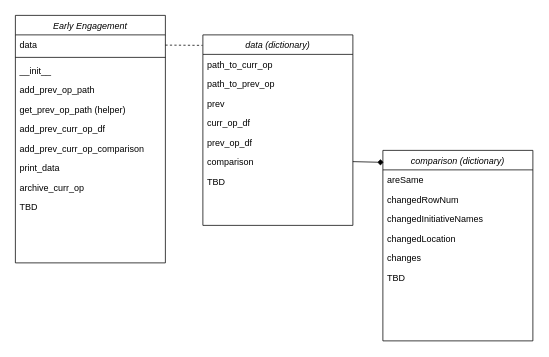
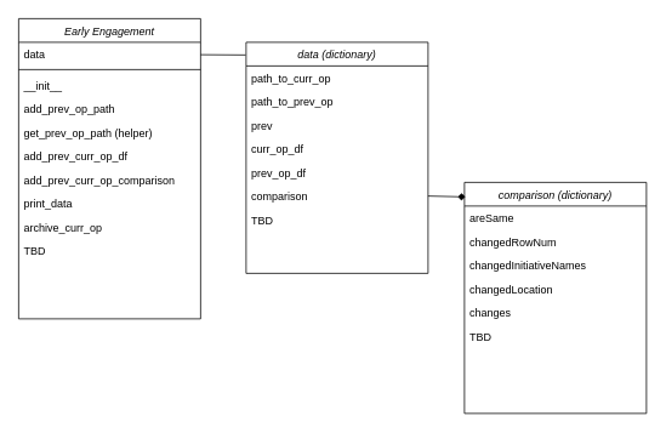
  <mxCell id="0" />
  <mxCell id="1" parent="0" />
  <mxCell id="2" value="Early Engagement" style="swimlane;fontStyle=2;align=center;verticalAlign=top;childLayout=stackLayout;horizontal=1;startSize=26;horizontalStack=0;resizeParent=1;resizeLast=0;collapsible=1;marginBottom=0;rounded=0;shadow=0;strokeWidth=1;fillColor=#FFFFFF;" parent="1" vertex="1"><mxGeometry x="20" y="20" width="200" height="330" as="geometry"><mxRectangle x="220" y="120" width="160" height="26" as="alternateBounds" /></mxGeometry></mxCell>
  <mxCell id="3" value="data" style="text;align=left;verticalAlign=top;spacingLeft=4;spacingRight=4;overflow=hidden;rotatable=0;points=[[0,0.5],[1,0.5]];portConstraint=eastwest;" parent="2" vertex="1"><mxGeometry y="26" width="200" height="26" as="geometry" /></mxCell>
  <mxCell id="4" value="" style="line;html=1;strokeWidth=1;align=left;verticalAlign=middle;spacingTop=-1;spacingLeft=3;spacingRight=3;rotatable=0;labelPosition=right;points=[];portConstraint=eastwest;" parent="2" vertex="1"><mxGeometry y="52" width="200" height="8" as="geometry" /></mxCell>
  <mxCell id="5" value="__init__" style="text;align=left;verticalAlign=top;spacingLeft=4;spacingRight=4;overflow=hidden;rotatable=0;points=[[0,0.5],[1,0.5]];portConstraint=eastwest;" parent="2" vertex="1"><mxGeometry y="60" width="200" height="26" as="geometry" /></mxCell>
  <mxCell id="6" value="add_prev_op_path" style="text;align=left;verticalAlign=top;spacingLeft=4;spacingRight=4;overflow=hidden;rotatable=0;points=[[0,0.5],[1,0.5]];portConstraint=eastwest;" vertex="1" parent="2"><mxGeometry y="86" width="200" height="26" as="geometry" /></mxCell>
  <mxCell id="7" value="get_prev_op_path (helper)" style="text;align=left;verticalAlign=top;spacingLeft=4;spacingRight=4;overflow=hidden;rotatable=0;points=[[0,0.5],[1,0.5]];portConstraint=eastwest;" vertex="1" parent="2"><mxGeometry y="112" width="200" height="26" as="geometry" /></mxCell>
  <mxCell id="8" value="add_prev_curr_op_df" style="text;align=left;verticalAlign=top;spacingLeft=4;spacingRight=4;overflow=hidden;rotatable=0;points=[[0,0.5],[1,0.5]];portConstraint=eastwest;" vertex="1" parent="2"><mxGeometry y="138" width="200" height="26" as="geometry" /></mxCell>
  <mxCell id="9" value="add_prev_curr_op_comparison" style="text;align=left;verticalAlign=top;spacingLeft=4;spacingRight=4;overflow=hidden;rotatable=0;points=[[0,0.5],[1,0.5]];portConstraint=eastwest;" vertex="1" parent="2"><mxGeometry y="164" width="200" height="26" as="geometry" /></mxCell>
  <mxCell id="10" value="print_data" style="text;align=left;verticalAlign=top;spacingLeft=4;spacingRight=4;overflow=hidden;rotatable=0;points=[[0,0.5],[1,0.5]];portConstraint=eastwest;" vertex="1" parent="2"><mxGeometry y="190" width="200" height="26" as="geometry" /></mxCell>
  <mxCell id="11" value="archive_curr_op" style="text;align=left;verticalAlign=top;spacingLeft=4;spacingRight=4;overflow=hidden;rotatable=0;points=[[0,0.5],[1,0.5]];portConstraint=eastwest;" vertex="1" parent="2"><mxGeometry y="216" width="200" height="26" as="geometry" /></mxCell>
  <mxCell id="12" value="TBD" style="text;align=left;verticalAlign=top;spacingLeft=4;spacingRight=4;overflow=hidden;rotatable=0;points=[[0,0.5],[1,0.5]];portConstraint=eastwest;" vertex="1" parent="2"><mxGeometry y="242" width="200" height="26" as="geometry" /></mxCell>
- <mxCell id="13" value="" style="endArrow=none;html=1;rounded=0;entryX=-0.002;entryY=0.055;entryDx=0;entryDy=0;entryPerimeter=0;dashed=1;" edge="1" parent="1" source="3" target="14"><mxGeometry width="50" height="50" relative="1" as="geometry"><mxPoint x="320" y="150" as="sourcePoint" /><mxPoint x="270" y="60" as="targetPoint" /></mxGeometry></mxCell>
+ <mxCell id="13" value="" style="endArrow=none;html=1;rounded=0;entryX=-0.002;entryY=0.055;entryDx=0;entryDy=0;entryPerimeter=0;" edge="1" parent="1" source="3" target="14"><mxGeometry width="50" height="50" relative="1" as="geometry"><mxPoint x="320" y="150" as="sourcePoint" /><mxPoint x="270" y="60" as="targetPoint" /></mxGeometry></mxCell>
  <mxCell id="14" value="data (dictionary)" style="swimlane;fontStyle=2;align=center;verticalAlign=top;childLayout=stackLayout;horizontal=1;startSize=26;horizontalStack=0;resizeParent=1;resizeLast=0;collapsible=1;marginBottom=0;rounded=0;shadow=0;strokeWidth=1;fillColor=#FFFFFF;" vertex="1" parent="1"><mxGeometry x="270" y="46" width="200" height="254" as="geometry"><mxRectangle x="220" y="120" width="160" height="26" as="alternateBounds" /></mxGeometry></mxCell>
  <mxCell id="15" value="path_to_curr_op" style="text;align=left;verticalAlign=top;spacingLeft=4;spacingRight=4;overflow=hidden;rotatable=0;points=[[0,0.5],[1,0.5]];portConstraint=eastwest;" vertex="1" parent="14"><mxGeometry y="26" width="200" height="26" as="geometry" /></mxCell>
  <mxCell id="16" value="path_to_prev_op" style="text;align=left;verticalAlign=top;spacingLeft=4;spacingRight=4;overflow=hidden;rotatable=0;points=[[0,0.5],[1,0.5]];portConstraint=eastwest;" vertex="1" parent="14"><mxGeometry y="52" width="200" height="26" as="geometry" /></mxCell>
  <mxCell id="17" value="prev" style="text;align=left;verticalAlign=top;spacingLeft=4;spacingRight=4;overflow=hidden;rotatable=0;points=[[0,0.5],[1,0.5]];portConstraint=eastwest;" vertex="1" parent="14"><mxGeometry y="78" width="200" height="26" as="geometry" /></mxCell>
  <mxCell id="18" value="curr_op_df" style="text;align=left;verticalAlign=top;spacingLeft=4;spacingRight=4;overflow=hidden;rotatable=0;points=[[0,0.5],[1,0.5]];portConstraint=eastwest;" vertex="1" parent="14"><mxGeometry y="104" width="200" height="26" as="geometry" /></mxCell>
  <mxCell id="19" value="prev_op_df" style="text;align=left;verticalAlign=top;spacingLeft=4;spacingRight=4;overflow=hidden;rotatable=0;points=[[0,0.5],[1,0.5]];portConstraint=eastwest;" vertex="1" parent="14"><mxGeometry y="130" width="200" height="26" as="geometry" /></mxCell>
  <mxCell id="20" value="comparison" style="text;align=left;verticalAlign=top;spacingLeft=4;spacingRight=4;overflow=hidden;rotatable=0;points=[[0,0.5],[1,0.5]];portConstraint=eastwest;" vertex="1" parent="14"><mxGeometry y="156" width="200" height="26" as="geometry" /></mxCell>
  <mxCell id="21" value="TBD" style="text;align=left;verticalAlign=top;spacingLeft=4;spacingRight=4;overflow=hidden;rotatable=0;points=[[0,0.5],[1,0.5]];portConstraint=eastwest;" vertex="1" parent="14"><mxGeometry y="182" width="200" height="26" as="geometry" /></mxCell>
  <mxCell id="22" value="comparison (dictionary)" style="swimlane;fontStyle=2;align=center;verticalAlign=top;childLayout=stackLayout;horizontal=1;startSize=26;horizontalStack=0;resizeParent=1;resizeLast=0;collapsible=1;marginBottom=0;rounded=0;shadow=0;strokeWidth=1;fillColor=#FFFFFF;" vertex="1" parent="1"><mxGeometry x="510" y="200" width="200" height="254" as="geometry"><mxRectangle x="220" y="120" width="160" height="26" as="alternateBounds" /></mxGeometry></mxCell>
  <mxCell id="23" value="areSame" style="text;align=left;verticalAlign=top;spacingLeft=4;spacingRight=4;overflow=hidden;rotatable=0;points=[[0,0.5],[1,0.5]];portConstraint=eastwest;" vertex="1" parent="22"><mxGeometry y="26" width="200" height="26" as="geometry" /></mxCell>
  <mxCell id="24" value="changedRowNum" style="text;align=left;verticalAlign=top;spacingLeft=4;spacingRight=4;overflow=hidden;rotatable=0;points=[[0,0.5],[1,0.5]];portConstraint=eastwest;" vertex="1" parent="22"><mxGeometry y="52" width="200" height="26" as="geometry" /></mxCell>
  <mxCell id="25" value="changedInitiativeNames" style="text;align=left;verticalAlign=top;spacingLeft=4;spacingRight=4;overflow=hidden;rotatable=0;points=[[0,0.5],[1,0.5]];portConstraint=eastwest;" vertex="1" parent="22"><mxGeometry y="78" width="200" height="26" as="geometry" /></mxCell>
  <mxCell id="26" value="changedLocation" style="text;align=left;verticalAlign=top;spacingLeft=4;spacingRight=4;overflow=hidden;rotatable=0;points=[[0,0.5],[1,0.5]];portConstraint=eastwest;" vertex="1" parent="22"><mxGeometry y="104" width="200" height="26" as="geometry" /></mxCell>
  <mxCell id="27" value="changes" style="text;align=left;verticalAlign=top;spacingLeft=4;spacingRight=4;overflow=hidden;rotatable=0;points=[[0,0.5],[1,0.5]];portConstraint=eastwest;" vertex="1" parent="22"><mxGeometry y="130" width="200" height="26" as="geometry" /></mxCell>
  <mxCell id="28" value="TBD" style="text;align=left;verticalAlign=top;spacingLeft=4;spacingRight=4;overflow=hidden;rotatable=0;points=[[0,0.5],[1,0.5]];portConstraint=eastwest;" vertex="1" parent="22"><mxGeometry y="156" width="200" height="26" as="geometry" /></mxCell>
  <mxCell id="29" value="" style="endArrow=diamond;html=1;rounded=0;exitX=1;exitY=0.5;exitDx=0;exitDy=0;entryX=0.005;entryY=0.063;entryDx=0;entryDy=0;entryPerimeter=0;" edge="1" parent="1" source="20" target="22"><mxGeometry width="50" height="50" relative="1" as="geometry"><mxPoint x="440" y="233.35" as="sourcePoint" /><mxPoint x="489" y="230.002" as="targetPoint" /></mxGeometry></mxCell>
